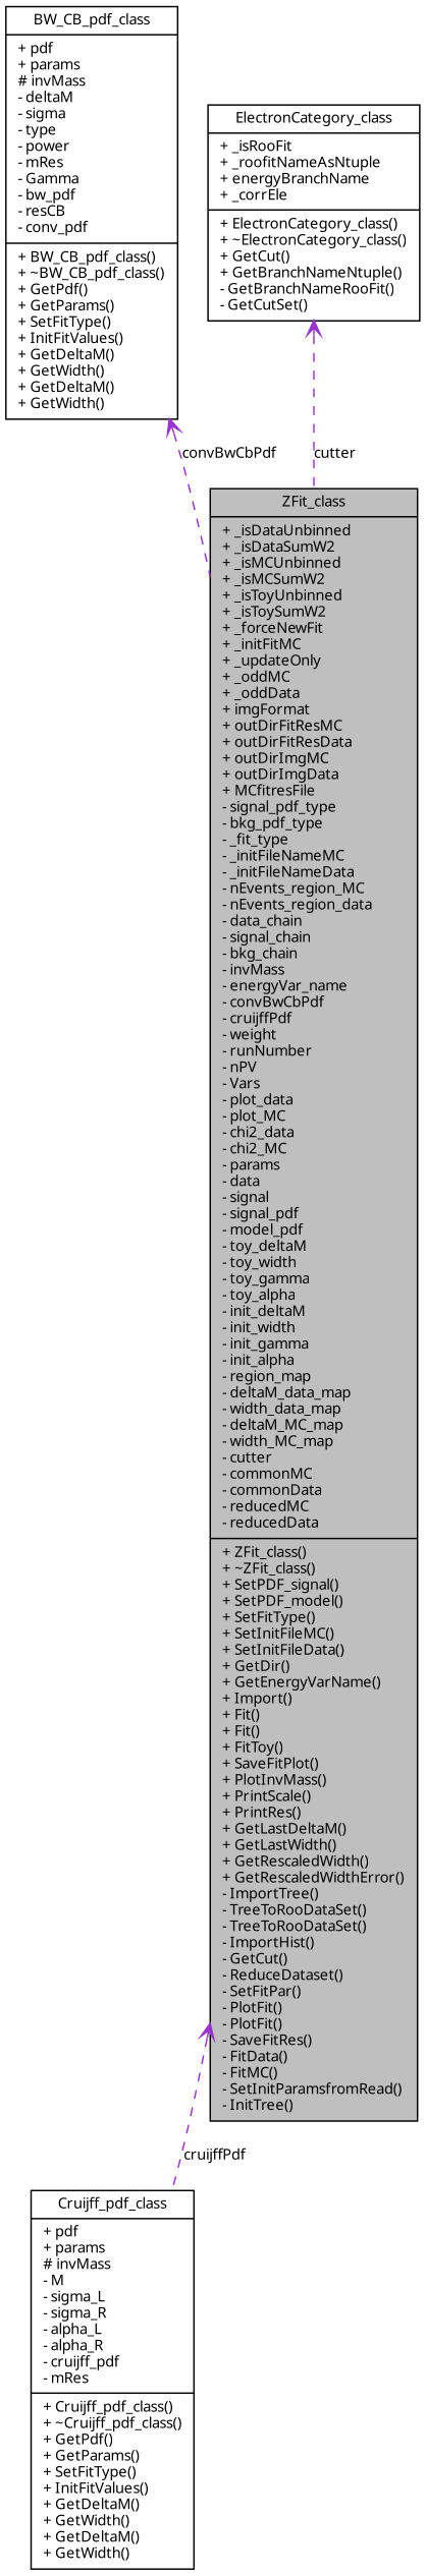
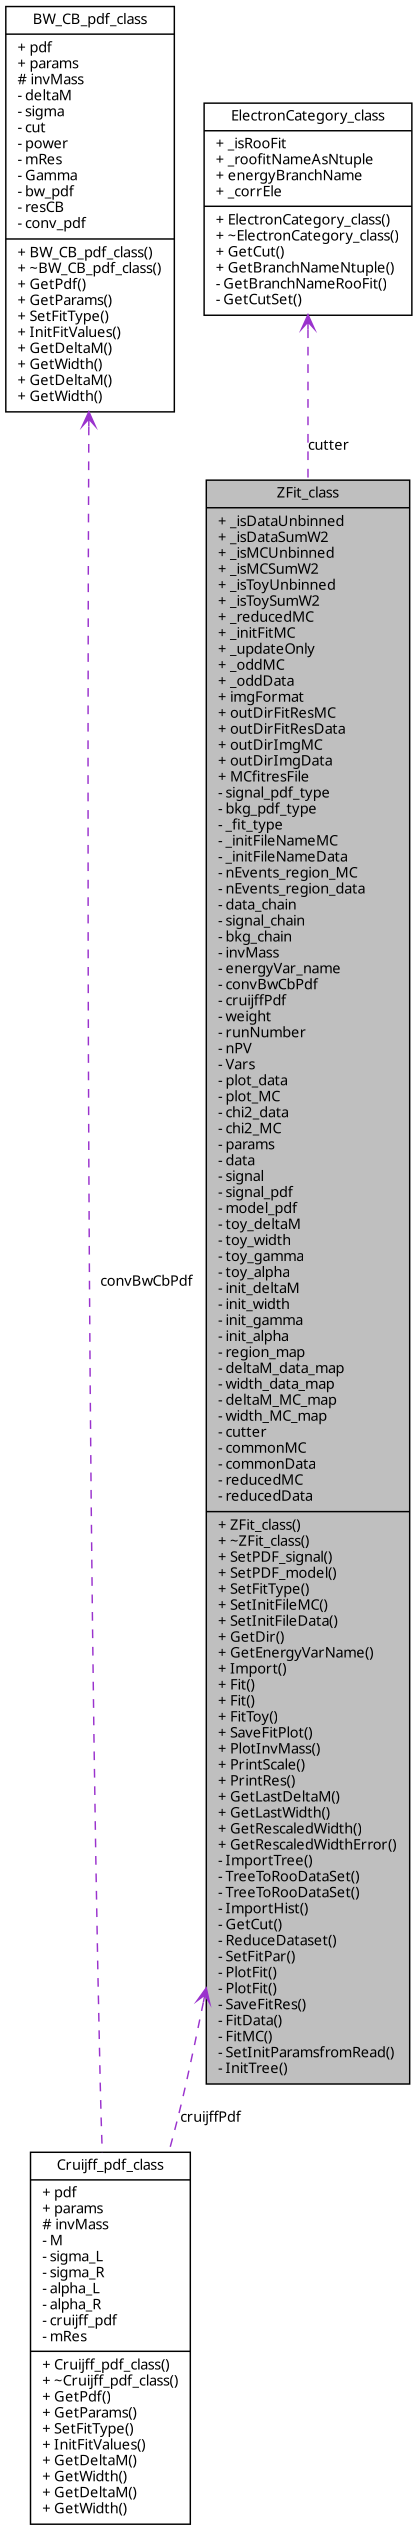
  digraph {
    node [color=black fillcolor=white fontname="FreeSans.ttf" fontsize=10 shape=record style=filled]
    edge [arrowtail=open color=darkorchid3 dir=back fontname="FreeSans.ttf" fontsize=10 labelfontname="FreeSans.ttf" labelfontsize=10 style=dashed]
-   n1 [fillcolor=grey75 fontcolor=black height=0.2 label="{ZFit_class\n|+ _isDataUnbinned\l+ _isDataSumW2\l+ _isMCUnbinned\l+ _isMCSumW2\l+ _isToyUnbinned\l+ _isToySumW2\l+ _forceNewFit\l+ _initFitMC\l+ _updateOnly\l+ _oddMC\l+ _oddData\l+ imgFormat\l+ outDirFitResMC\l+ outDirFitResData\l+ outDirImgMC\l+ outDirImgData\l+ MCfitresFile\l- signal_pdf_type\l- bkg_pdf_type\l- _fit_type\l- _initFileNameMC\l- _initFileNameData\l- nEvents_region_MC\l- nEvents_region_data\l- data_chain\l- signal_chain\l- bkg_chain\l- invMass\l- energyVar_name\l- convBwCbPdf\l- cruijffPdf\l- weight\l- runNumber\l- nPV\l- Vars\l- plot_data\l- plot_MC\l- chi2_data\l- chi2_MC\l- params\l- data\l- signal\l- signal_pdf\l- model_pdf\l- toy_deltaM\l- toy_width\l- toy_gamma\l- toy_alpha\l- init_deltaM\l- init_width\l- init_gamma\l- init_alpha\l- region_map\l- deltaM_data_map\l- width_data_map\l- deltaM_MC_map\l- width_MC_map\l- cutter\l- commonMC\l- commonData\l- reducedMC\l- reducedData\l|+ ZFit_class()\l+ ~ZFit_class()\l+ SetPDF_signal()\l+ SetPDF_model()\l+ SetFitType()\l+ SetInitFileMC()\l+ SetInitFileData()\l+ GetDir()\l+ GetEnergyVarName()\l+ Import()\l+ Fit()\l+ Fit()\l+ FitToy()\l+ SaveFitPlot()\l+ PlotInvMass()\l+ PrintScale()\l+ PrintRes()\l+ GetLastDeltaM()\l+ GetLastWidth()\l+ GetRescaledWidth()\l+ GetRescaledWidthError()\l- ImportTree()\l- TreeToRooDataSet()\l- TreeToRooDataSet()\l- ImportHist()\l- GetCut()\l- ReduceDataset()\l- SetFitPar()\l- PlotFit()\l- PlotFit()\l- SaveFitRes()\l- FitData()\l- FitMC()\l- SetInitParamsfromRead()\l- InitTree()\l}" width=0.4]
+   n1 [fillcolor=grey75 fontcolor=black height=0.2 label="{ZFit_class\n|+ _isDataUnbinned\l+ _isDataSumW2\l+ _isMCUnbinned\l+ _isMCSumW2\l+ _isToyUnbinned\l+ _isToySumW2\l+ _reducedMC\l+ _initFitMC\l+ _updateOnly\l+ _oddMC\l+ _oddData\l+ imgFormat\l+ outDirFitResMC\l+ outDirFitResData\l+ outDirImgMC\l+ outDirImgData\l+ MCfitresFile\l- signal_pdf_type\l- bkg_pdf_type\l- _fit_type\l- _initFileNameMC\l- _initFileNameData\l- nEvents_region_MC\l- nEvents_region_data\l- data_chain\l- signal_chain\l- bkg_chain\l- invMass\l- energyVar_name\l- convBwCbPdf\l- cruijffPdf\l- weight\l- runNumber\l- nPV\l- Vars\l- plot_data\l- plot_MC\l- chi2_data\l- chi2_MC\l- params\l- data\l- signal\l- signal_pdf\l- model_pdf\l- toy_deltaM\l- toy_width\l- toy_gamma\l- toy_alpha\l- init_deltaM\l- init_width\l- init_gamma\l- init_alpha\l- region_map\l- deltaM_data_map\l- width_data_map\l- deltaM_MC_map\l- width_MC_map\l- cutter\l- commonMC\l- commonData\l- reducedMC\l- reducedData\l|+ ZFit_class()\l+ ~ZFit_class()\l+ SetPDF_signal()\l+ SetPDF_model()\l+ SetFitType()\l+ SetInitFileMC()\l+ SetInitFileData()\l+ GetDir()\l+ GetEnergyVarName()\l+ Import()\l+ Fit()\l+ Fit()\l+ FitToy()\l+ SaveFitPlot()\l+ PlotInvMass()\l+ PrintScale()\l+ PrintRes()\l+ GetLastDeltaM()\l+ GetLastWidth()\l+ GetRescaledWidth()\l+ GetRescaledWidthError()\l- ImportTree()\l- TreeToRooDataSet()\l- TreeToRooDataSet()\l- ImportHist()\l- GetCut()\l- ReduceDataset()\l- SetFitPar()\l- PlotFit()\l- PlotFit()\l- SaveFitRes()\l- FitData()\l- FitMC()\l- SetInitParamsfromRead()\l- InitTree()\l}" width=0.4]
    n2 [height=0.2 label="{Cruijff_pdf_class\n|+ pdf\l+ params\l# invMass\l- M\l- sigma_L\l- sigma_R\l- alpha_L\l- alpha_R\l- cruijff_pdf\l- mRes\l|+ Cruijff_pdf_class()\l+ ~Cruijff_pdf_class()\l+ GetPdf()\l+ GetParams()\l+ SetFitType()\l+ InitFitValues()\l+ GetDeltaM()\l+ GetWidth()\l+ GetDeltaM()\l+ GetWidth()\l}" width=0.4]
-   n3 [height=0.2 label="{BW_CB_pdf_class\n|+ pdf\l+ params\l# invMass\l- deltaM\l- sigma\l- type\l- power\l- mRes\l- Gamma\l- bw_pdf\l- resCB\l- conv_pdf\l|+ BW_CB_pdf_class()\l+ ~BW_CB_pdf_class()\l+ GetPdf()\l+ GetParams()\l+ SetFitType()\l+ InitFitValues()\l+ GetDeltaM()\l+ GetWidth()\l+ GetDeltaM()\l+ GetWidth()\l}" width=0.4]
+   n3 [height=0.2 label="{BW_CB_pdf_class\n|+ pdf\l+ params\l# invMass\l- deltaM\l- sigma\l- cut\l- power\l- mRes\l- Gamma\l- bw_pdf\l- resCB\l- conv_pdf\l|+ BW_CB_pdf_class()\l+ ~BW_CB_pdf_class()\l+ GetPdf()\l+ GetParams()\l+ SetFitType()\l+ InitFitValues()\l+ GetDeltaM()\l+ GetWidth()\l+ GetDeltaM()\l+ GetWidth()\l}" width=0.4]
    n4 [height=0.2 label="{ElectronCategory_class\n|+ _isRooFit\l+ _roofitNameAsNtuple\l+ energyBranchName\l+ _corrEle\l|+ ElectronCategory_class()\l+ ~ElectronCategory_class()\l+ GetCut()\l+ GetBranchNameNtuple()\l- GetBranchNameRooFit()\l- GetCutSet()\l}" width=0.4]
    n1 -> n2 [label=cruijffPdf]
-   n3 -> n1 [label=convBwCbPdf]
+   n3 -> n2 [label=convBwCbPdf]
    n4 -> n1 [label=cutter]
  }
